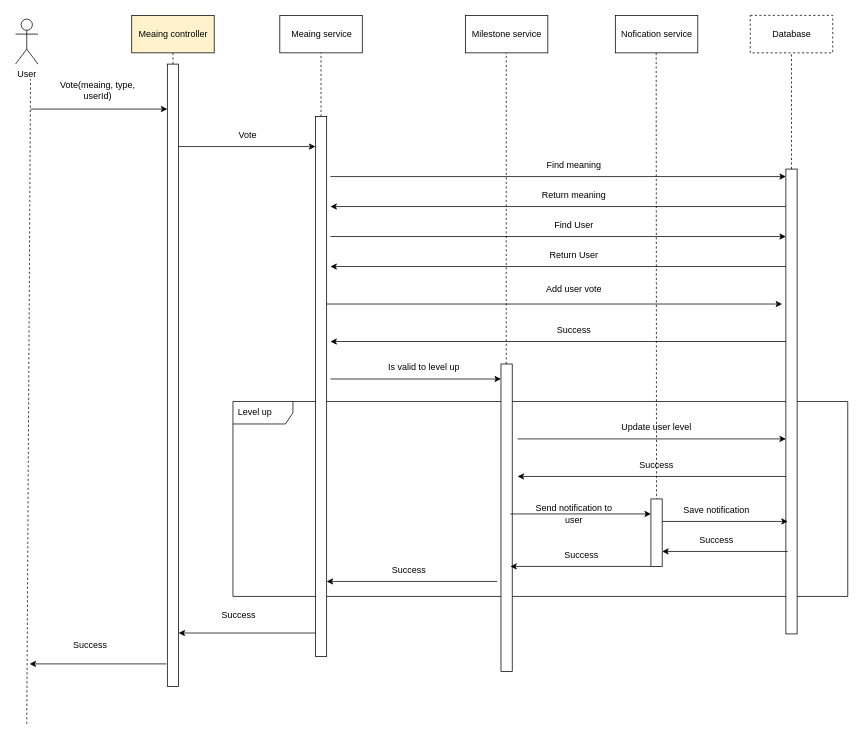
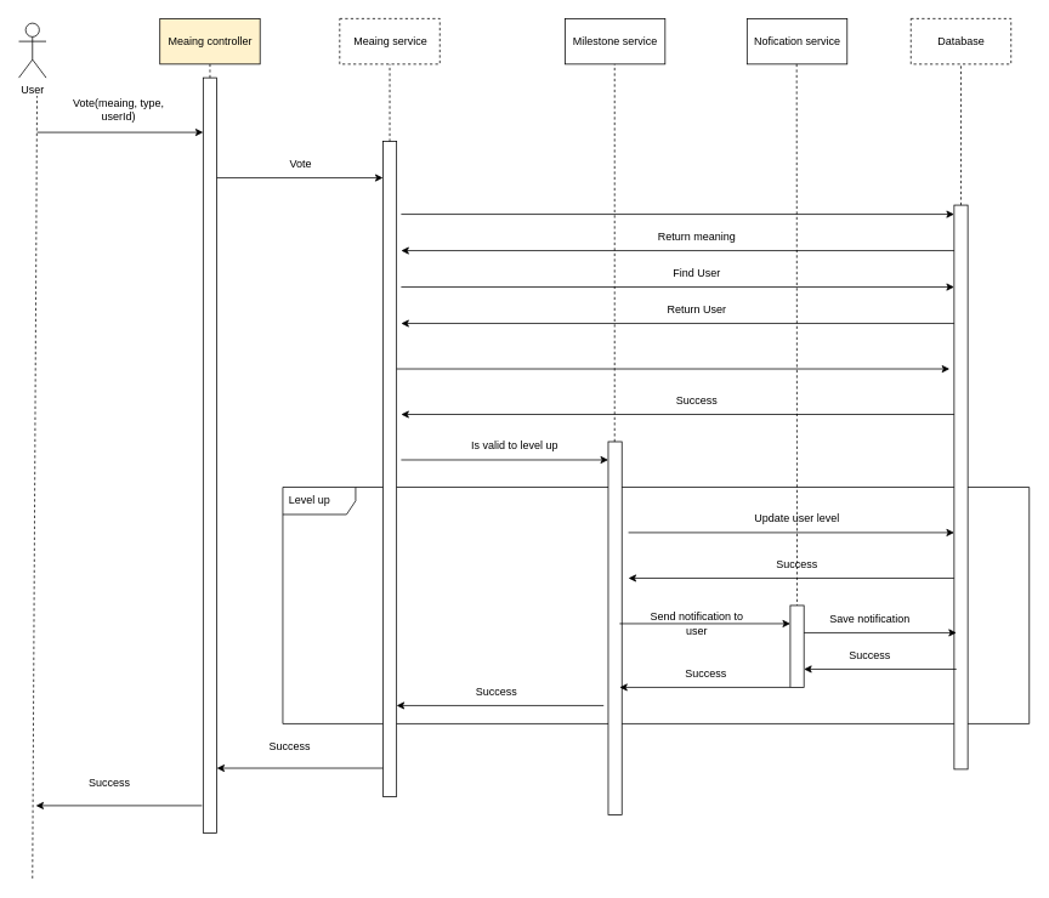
  <mxCell id="0" />
  <mxCell id="1" parent="0" />
  <mxCell id="2" value="Level up" style="shape=umlFrame;whiteSpace=wrap;html=1;width=80;height=30;boundedLbl=1;verticalAlign=middle;align=left;spacingLeft=5;" vertex="1" parent="1"><mxGeometry x="310" y="535" width="820" height="260" as="geometry" /></mxCell>
  <mxCell id="3" value="User" style="shape=umlActor;verticalLabelPosition=bottom;verticalAlign=top;html=1;outlineConnect=0;" vertex="1" parent="1"><mxGeometry x="20" y="25" width="30" height="60" as="geometry" /></mxCell>
  <mxCell id="4" value="" style="html=1;points=[];perimeter=orthogonalPerimeter;" vertex="1" parent="1"><mxGeometry x="222.5" y="85" width="15" height="830" as="geometry" /></mxCell>
  <mxCell id="5" value="" style="html=1;points=[];perimeter=orthogonalPerimeter;" vertex="1" parent="1"><mxGeometry x="420" y="155" width="15" height="720" as="geometry" /></mxCell>
  <mxCell id="6" value="" style="html=1;points=[];perimeter=orthogonalPerimeter;" vertex="1" parent="1"><mxGeometry x="1047.5" y="225" width="15" height="620" as="geometry" /></mxCell>
  <mxCell id="7" value="" style="endArrow=none;html=1;rounded=0;entryX=0.667;entryY=1.333;entryDx=0;entryDy=0;entryPerimeter=0;dashed=1;" edge="1" parent="1" target="3"><mxGeometry width="50" height="50" relative="1" as="geometry"><mxPoint x="35" y="965" as="sourcePoint" /><mxPoint x="30" y="165" as="targetPoint" /></mxGeometry></mxCell>
  <mxCell id="8" value="" style="endArrow=none;dashed=1;html=1;rounded=0;entryX=0.5;entryY=1;entryDx=0;entryDy=0;" edge="1" parent="1" source="4" target="9"><mxGeometry width="50" height="50" relative="1" as="geometry"><mxPoint x="140" y="235" as="sourcePoint" /><mxPoint x="190" y="185" as="targetPoint" /></mxGeometry></mxCell>
  <mxCell id="9" value="&lt;span style=&quot;&quot;&gt;Meaing controller&lt;/span&gt;" style="html=1;fillColor=#fff2cc;" vertex="1" parent="1"><mxGeometry x="175" y="20" width="110" height="50" as="geometry" /></mxCell>
- <mxCell id="10" value="Meaing&amp;nbsp;&lt;span style=&quot;&quot;&gt;service&lt;/span&gt;" style="html=1;" vertex="1" parent="1"><mxGeometry x="372.5" y="20" width="110" height="50" as="geometry" /></mxCell>
+ <mxCell id="10" value="Meaing&amp;nbsp;&lt;span style=&quot;&quot;&gt;service&lt;/span&gt;" style="html=1;dashed=1;" vertex="1" parent="1"><mxGeometry x="372.5" y="20" width="110" height="50" as="geometry" /></mxCell>
  <mxCell id="11" value="&lt;span style=&quot;&quot;&gt;Database&lt;/span&gt;" style="html=1;dashed=1;" vertex="1" parent="1"><mxGeometry x="1000" y="20" width="110" height="50" as="geometry" /></mxCell>
  <mxCell id="12" value="" style="endArrow=none;dashed=1;html=1;rounded=0;entryX=0.5;entryY=1;entryDx=0;entryDy=0;" edge="1" parent="1" source="5" target="10"><mxGeometry width="50" height="50" relative="1" as="geometry"><mxPoint x="240" y="95" as="sourcePoint" /><mxPoint x="240" y="80" as="targetPoint" /></mxGeometry></mxCell>
  <mxCell id="13" value="" style="endArrow=none;dashed=1;html=1;rounded=0;entryX=0.5;entryY=1;entryDx=0;entryDy=0;" edge="1" parent="1" source="6" target="11"><mxGeometry width="50" height="50" relative="1" as="geometry"><mxPoint x="825" y="190" as="sourcePoint" /><mxPoint x="447.5" y="95" as="targetPoint" /></mxGeometry></mxCell>
  <mxCell id="14" value="Milestone service" style="html=1;" vertex="1" parent="1"><mxGeometry x="620" y="20" width="110" height="50" as="geometry" /></mxCell>
  <mxCell id="15" value="Nofication service" style="html=1;" vertex="1" parent="1"><mxGeometry x="820" y="20" width="110" height="50" as="geometry" /></mxCell>
  <mxCell id="16" value="" style="endArrow=none;dashed=1;html=1;rounded=0;entryX=0.5;entryY=1;entryDx=0;entryDy=0;" edge="1" parent="1"><mxGeometry width="50" height="50" relative="1" as="geometry"><mxPoint x="875" y="685" as="sourcePoint" /><mxPoint x="874.5" y="70" as="targetPoint" /></mxGeometry></mxCell>
  <mxCell id="17" value="" style="endArrow=none;dashed=1;html=1;rounded=0;entryX=0.5;entryY=1;entryDx=0;entryDy=0;" edge="1" parent="1" source="26"><mxGeometry width="50" height="50" relative="1" as="geometry"><mxPoint x="680" y="535" as="sourcePoint" /><mxPoint x="674.5" y="70" as="targetPoint" /></mxGeometry></mxCell>
  <mxCell id="18" value="" style="endArrow=classic;html=1;rounded=0;" edge="1" parent="1"><mxGeometry width="50" height="50" relative="1" as="geometry"><mxPoint x="40" y="145" as="sourcePoint" /><mxPoint x="222.5" y="145" as="targetPoint" /></mxGeometry></mxCell>
  <mxCell id="19" value="" style="endArrow=classic;html=1;rounded=0;" edge="1" parent="1"><mxGeometry width="50" height="50" relative="1" as="geometry"><mxPoint x="237.5" y="195" as="sourcePoint" /><mxPoint x="420" y="195" as="targetPoint" /></mxGeometry></mxCell>
  <mxCell id="20" value="" style="endArrow=classic;html=1;rounded=0;" edge="1" parent="1" target="6"><mxGeometry width="50" height="50" relative="1" as="geometry"><mxPoint x="440" y="235" as="sourcePoint" /><mxPoint x="612.5" y="235" as="targetPoint" /></mxGeometry></mxCell>
  <mxCell id="21" value="" style="endArrow=none;html=1;rounded=0;endFill=0;startArrow=classic;startFill=1;" edge="1" parent="1" target="6"><mxGeometry width="50" height="50" relative="1" as="geometry"><mxPoint x="440" y="275" as="sourcePoint" /><mxPoint x="1017.5" y="315" as="targetPoint" /></mxGeometry></mxCell>
  <mxCell id="22" value="Vote" style="text;html=1;strokeColor=none;fillColor=none;align=center;verticalAlign=middle;whiteSpace=wrap;rounded=0;" vertex="1" parent="1"><mxGeometry x="300" y="165" width="60" height="30" as="geometry" /></mxCell>
  <mxCell id="23" value="Vote(meaing, type, userId)" style="text;html=1;strokeColor=none;fillColor=none;align=center;verticalAlign=middle;whiteSpace=wrap;rounded=0;" vertex="1" parent="1"><mxGeometry x="60" y="105" width="140" height="30" as="geometry" /></mxCell>
- <mxCell id="24" value="Find meaning" style="text;html=1;strokeColor=none;fillColor=none;align=center;verticalAlign=middle;whiteSpace=wrap;rounded=0;" vertex="1" parent="1"><mxGeometry x="710" y="205" width="110" height="30" as="geometry" /></mxCell>
  <mxCell id="25" value="Return meaning" style="text;html=1;strokeColor=none;fillColor=none;align=center;verticalAlign=middle;whiteSpace=wrap;rounded=0;" vertex="1" parent="1"><mxGeometry x="710" y="245" width="110" height="30" as="geometry" /></mxCell>
  <mxCell id="26" value="" style="html=1;points=[];perimeter=orthogonalPerimeter;" vertex="1" parent="1"><mxGeometry x="667.5" y="485" width="15" height="410" as="geometry" /></mxCell>
  <mxCell id="27" value="" style="endArrow=classic;html=1;rounded=0;endFill=1;startArrow=none;startFill=0;" edge="1" parent="1"><mxGeometry width="50" height="50" relative="1" as="geometry"><mxPoint x="440" y="315" as="sourcePoint" /><mxPoint x="1047.5" y="315" as="targetPoint" /></mxGeometry></mxCell>
  <mxCell id="28" value="Find User" style="text;html=1;strokeColor=none;fillColor=none;align=center;verticalAlign=middle;whiteSpace=wrap;rounded=0;" vertex="1" parent="1"><mxGeometry x="710" y="285" width="110" height="30" as="geometry" /></mxCell>
  <mxCell id="29" value="" style="endArrow=none;html=1;rounded=0;endFill=0;startArrow=classic;startFill=1;" edge="1" parent="1"><mxGeometry width="50" height="50" relative="1" as="geometry"><mxPoint x="440" y="355" as="sourcePoint" /><mxPoint x="1047.5" y="355" as="targetPoint" /></mxGeometry></mxCell>
  <mxCell id="30" value="Return User" style="text;html=1;strokeColor=none;fillColor=none;align=center;verticalAlign=middle;whiteSpace=wrap;rounded=0;" vertex="1" parent="1"><mxGeometry x="710" y="325" width="110" height="30" as="geometry" /></mxCell>
  <mxCell id="31" value="" style="endArrow=classic;html=1;rounded=0;endFill=1;startArrow=none;startFill=0;" edge="1" parent="1"><mxGeometry width="50" height="50" relative="1" as="geometry"><mxPoint x="435" y="405" as="sourcePoint" /><mxPoint x="1042.5" y="405" as="targetPoint" /></mxGeometry></mxCell>
- <mxCell id="32" value="Add user vote" style="text;html=1;strokeColor=none;fillColor=none;align=center;verticalAlign=middle;whiteSpace=wrap;rounded=0;" vertex="1" parent="1"><mxGeometry x="710" y="370" width="110" height="30" as="geometry" /></mxCell>
  <mxCell id="33" value="" style="endArrow=none;html=1;rounded=0;endFill=0;startArrow=classic;startFill=1;" edge="1" parent="1"><mxGeometry width="50" height="50" relative="1" as="geometry"><mxPoint x="440" y="455" as="sourcePoint" /><mxPoint x="1047.5" y="455" as="targetPoint" /></mxGeometry></mxCell>
  <mxCell id="34" value="Success" style="text;html=1;strokeColor=none;fillColor=none;align=center;verticalAlign=middle;whiteSpace=wrap;rounded=0;" vertex="1" parent="1"><mxGeometry x="710" y="425" width="110" height="30" as="geometry" /></mxCell>
  <mxCell id="35" value="" style="endArrow=classic;html=1;rounded=0;" edge="1" parent="1" target="26"><mxGeometry width="50" height="50" relative="1" as="geometry"><mxPoint x="440" y="505" as="sourcePoint" /><mxPoint x="617.5" y="545" as="targetPoint" /></mxGeometry></mxCell>
  <mxCell id="36" value="Is valid to level up" style="text;html=1;strokeColor=none;fillColor=none;align=center;verticalAlign=middle;whiteSpace=wrap;rounded=0;" vertex="1" parent="1"><mxGeometry x="510" y="475" width="110" height="30" as="geometry" /></mxCell>
  <mxCell id="37" value="" style="endArrow=classic;html=1;rounded=0;exitX=0.463;exitY=0.192;exitDx=0;exitDy=0;exitPerimeter=0;" edge="1" parent="1" source="2" target="6"><mxGeometry width="50" height="50" relative="1" as="geometry"><mxPoint x="682.5" y="565" as="sourcePoint" /><mxPoint x="910" y="565" as="targetPoint" /></mxGeometry></mxCell>
  <mxCell id="38" value="Update user level" style="text;html=1;strokeColor=none;fillColor=none;align=center;verticalAlign=middle;whiteSpace=wrap;rounded=0;" vertex="1" parent="1"><mxGeometry x="820" y="555" width="110" height="30" as="geometry" /></mxCell>
  <mxCell id="39" value="" style="endArrow=none;html=1;rounded=0;exitX=0.463;exitY=0.192;exitDx=0;exitDy=0;exitPerimeter=0;startArrow=classic;startFill=1;endFill=0;" edge="1" parent="1"><mxGeometry width="50" height="50" relative="1" as="geometry"><mxPoint x="689.66" y="635" as="sourcePoint" /><mxPoint x="1047.5" y="635" as="targetPoint" /></mxGeometry></mxCell>
  <mxCell id="40" value="Success" style="text;html=1;strokeColor=none;fillColor=none;align=center;verticalAlign=middle;whiteSpace=wrap;rounded=0;" vertex="1" parent="1"><mxGeometry x="820" y="605" width="110" height="30" as="geometry" /></mxCell>
  <mxCell id="41" value="" style="html=1;points=[];perimeter=orthogonalPerimeter;" vertex="1" parent="1"><mxGeometry x="867.5" y="665" width="15" height="90" as="geometry" /></mxCell>
  <mxCell id="42" value="" style="endArrow=classic;html=1;rounded=0;" edge="1" parent="1" target="41"><mxGeometry width="50" height="50" relative="1" as="geometry"><mxPoint x="680" y="685" as="sourcePoint" /><mxPoint x="907.5" y="685" as="targetPoint" /></mxGeometry></mxCell>
  <mxCell id="43" value="Send notification to user" style="text;html=1;strokeColor=none;fillColor=none;align=center;verticalAlign=middle;whiteSpace=wrap;rounded=0;" vertex="1" parent="1"><mxGeometry x="710" y="670" width="110" height="30" as="geometry" /></mxCell>
  <mxCell id="44" value="" style="endArrow=classic;html=1;rounded=0;" edge="1" parent="1"><mxGeometry width="50" height="50" relative="1" as="geometry"><mxPoint x="882.5" y="695" as="sourcePoint" /><mxPoint x="1050" y="695" as="targetPoint" /></mxGeometry></mxCell>
  <mxCell id="45" value="Save notification" style="text;html=1;strokeColor=none;fillColor=none;align=center;verticalAlign=middle;whiteSpace=wrap;rounded=0;" vertex="1" parent="1"><mxGeometry x="900" y="665" width="110" height="30" as="geometry" /></mxCell>
  <mxCell id="46" value="" style="endArrow=none;html=1;rounded=0;startArrow=classic;startFill=1;endFill=0;" edge="1" parent="1"><mxGeometry width="50" height="50" relative="1" as="geometry"><mxPoint x="882.5" y="735" as="sourcePoint" /><mxPoint x="1050" y="735" as="targetPoint" /></mxGeometry></mxCell>
  <mxCell id="47" value="Success" style="text;html=1;strokeColor=none;fillColor=none;align=center;verticalAlign=middle;whiteSpace=wrap;rounded=0;" vertex="1" parent="1"><mxGeometry x="900" y="705" width="110" height="30" as="geometry" /></mxCell>
  <mxCell id="48" value="" style="endArrow=none;html=1;rounded=0;startArrow=classic;startFill=1;endFill=0;" edge="1" parent="1"><mxGeometry width="50" height="50" relative="1" as="geometry"><mxPoint x="680" y="755" as="sourcePoint" /><mxPoint x="867.5" y="755" as="targetPoint" /></mxGeometry></mxCell>
  <mxCell id="49" value="Success" style="text;html=1;strokeColor=none;fillColor=none;align=center;verticalAlign=middle;whiteSpace=wrap;rounded=0;" vertex="1" parent="1"><mxGeometry x="720" y="725" width="110" height="30" as="geometry" /></mxCell>
  <mxCell id="50" value="" style="endArrow=none;html=1;rounded=0;startArrow=classic;startFill=1;endFill=0;" edge="1" parent="1"><mxGeometry width="50" height="50" relative="1" as="geometry"><mxPoint x="435" y="775" as="sourcePoint" /><mxPoint x="662.5" y="775" as="targetPoint" /></mxGeometry></mxCell>
  <mxCell id="51" value="Success" style="text;html=1;strokeColor=none;fillColor=none;align=center;verticalAlign=middle;whiteSpace=wrap;rounded=0;" vertex="1" parent="1"><mxGeometry x="490" y="745" width="110" height="30" as="geometry" /></mxCell>
  <mxCell id="52" value="" style="endArrow=none;html=1;rounded=0;startArrow=classic;startFill=1;endFill=0;" edge="1" parent="1"><mxGeometry width="50" height="50" relative="1" as="geometry"><mxPoint x="237.5" y="843.82" as="sourcePoint" /><mxPoint x="420" y="843.82" as="targetPoint" /></mxGeometry></mxCell>
  <mxCell id="53" value="Success" style="text;html=1;strokeColor=none;fillColor=none;align=center;verticalAlign=middle;whiteSpace=wrap;rounded=0;" vertex="1" parent="1"><mxGeometry x="262.5" y="805" width="110" height="30" as="geometry" /></mxCell>
  <mxCell id="54" value="" style="endArrow=none;html=1;rounded=0;startArrow=classic;startFill=1;endFill=0;" edge="1" parent="1"><mxGeometry width="50" height="50" relative="1" as="geometry"><mxPoint x="38.75" y="885" as="sourcePoint" /><mxPoint x="221.25" y="885" as="targetPoint" /></mxGeometry></mxCell>
  <mxCell id="55" value="Success" style="text;html=1;strokeColor=none;fillColor=none;align=center;verticalAlign=middle;whiteSpace=wrap;rounded=0;" vertex="1" parent="1"><mxGeometry x="65" y="845" width="110" height="30" as="geometry" /></mxCell>
